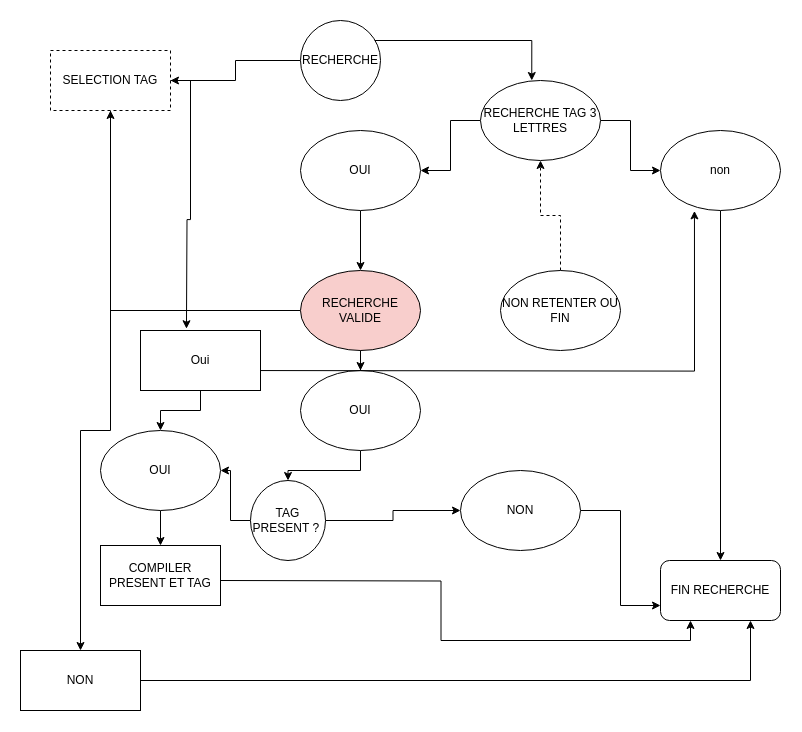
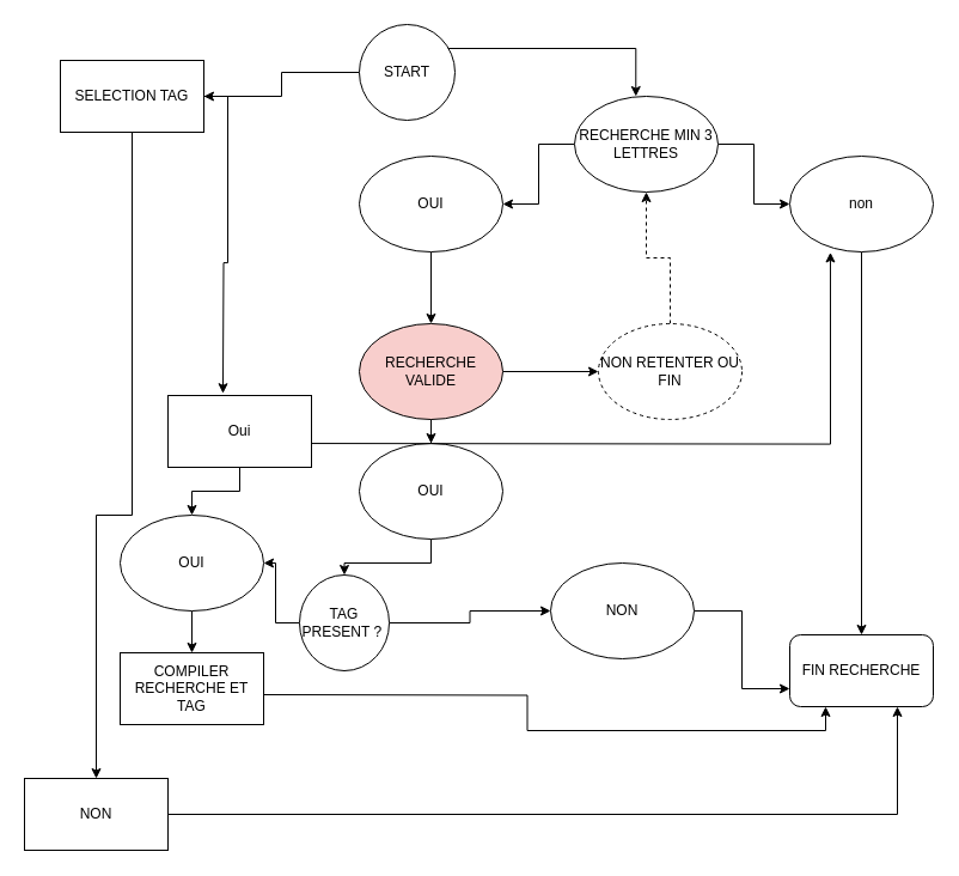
  <mxCell id="0" />
  <mxCell id="1" parent="0" />
  <mxCell id="2" value="" style="edgeStyle=orthogonalEdgeStyle;rounded=0;orthogonalLoop=1;jettySize=auto;html=1;" parent="1" source="4" target="6" edge="1"><mxGeometry relative="1" as="geometry" /></mxCell>
  <mxCell id="3" value="" style="edgeStyle=orthogonalEdgeStyle;rounded=0;orthogonalLoop=1;jettySize=auto;html=1;" parent="1" edge="1"><mxGeometry relative="1" as="geometry"><mxPoint x="370" y="40" as="sourcePoint" /><mxPoint x="531.27" y="80" as="targetPoint" /><Array as="points"><mxPoint x="532.27" y="40" /></Array></mxGeometry></mxCell>
- <mxCell id="4" value="RECHERCHE" style="ellipse;whiteSpace=wrap;html=1;aspect=fixed;" parent="1" vertex="1"><mxGeometry x="300" width="80" height="80" as="geometry" y="20" /></mxCell>
+ <mxCell id="4" value="START" style="ellipse;whiteSpace=wrap;html=1;aspect=fixed;" parent="1" vertex="1"><mxGeometry x="300" width="80" height="80" as="geometry" y="20" /></mxCell>
  <mxCell id="5" value="" style="edgeStyle=orthogonalEdgeStyle;rounded=0;orthogonalLoop=1;jettySize=auto;html=1;" parent="1" source="6" target="31" edge="1"><mxGeometry relative="1" as="geometry"><Array as="points"><mxPoint x="110" y="430" /><mxPoint x="80" y="430" /></Array></mxGeometry></mxCell>
- <mxCell id="6" value="SELECTION TAG" style="rounded=0;whiteSpace=wrap;html=1;dashed=1;" parent="1" vertex="1"><mxGeometry x="50" y="50" width="120" height="60" as="geometry" /></mxCell>
+ <mxCell id="6" value="SELECTION TAG" style="rounded=0;whiteSpace=wrap;html=1;" parent="1" vertex="1"><mxGeometry x="50" y="50" width="120" height="60" as="geometry" /></mxCell>
  <mxCell id="7" value="" style="edgeStyle=orthogonalEdgeStyle;rounded=0;orthogonalLoop=1;jettySize=auto;html=1;" parent="1" source="9" target="11" edge="1"><mxGeometry relative="1" as="geometry" /></mxCell>
  <mxCell id="8" value="" style="edgeStyle=orthogonalEdgeStyle;rounded=0;orthogonalLoop=1;jettySize=auto;html=1;" parent="1" source="9" target="13" edge="1"><mxGeometry relative="1" as="geometry" /></mxCell>
- <mxCell id="9" value="RECHERCHE TAG 3 LETTRES" style="ellipse;whiteSpace=wrap;html=1;" parent="1" vertex="1"><mxGeometry x="480" y="80" width="120" height="80" as="geometry" /></mxCell>
+ <mxCell id="9" value="RECHERCHE MIN 3 LETTRES" style="ellipse;whiteSpace=wrap;html=1;" parent="1" vertex="1"><mxGeometry x="480" y="80" width="120" height="80" as="geometry" /></mxCell>
  <mxCell id="10" value="" style="edgeStyle=orthogonalEdgeStyle;rounded=0;orthogonalLoop=1;jettySize=auto;html=1;" parent="1" source="11" target="14" edge="1"><mxGeometry relative="1" as="geometry" /></mxCell>
  <mxCell id="11" value="non" style="ellipse;whiteSpace=wrap;html=1;" parent="1" vertex="1"><mxGeometry x="660" y="130" width="120" height="80" as="geometry" /></mxCell>
  <mxCell id="12" value="" style="edgeStyle=orthogonalEdgeStyle;rounded=0;orthogonalLoop=1;jettySize=auto;html=1;" parent="1" source="13" target="17" edge="1"><mxGeometry relative="1" as="geometry" /></mxCell>
  <mxCell id="13" value="OUI" style="ellipse;whiteSpace=wrap;html=1;" parent="1" vertex="1"><mxGeometry x="300" y="130" width="120" height="80" as="geometry" /></mxCell>
- <mxCell id="14" value="FIN RECHERCHE" style="rounded=1;whiteSpace=wrap;html=1;" parent="1" vertex="1"><mxGeometry x="660" y="560" width="120" height="60" as="geometry" /></mxCell>
+ <mxCell id="14" value="FIN RECHERCHE" style="rounded=1;whiteSpace=wrap;html=1;" parent="1" vertex="1"><mxGeometry x="660" y="530" width="120" height="60" as="geometry" /></mxCell>
  <mxCell id="15" value="" style="edgeStyle=orthogonalEdgeStyle;rounded=0;orthogonalLoop=1;jettySize=auto;html=1;" parent="1" source="17" target="19" edge="1"><mxGeometry relative="1" as="geometry" /></mxCell>
- <mxCell id="16" value="" style="edgeStyle=orthogonalEdgeStyle;rounded=0;orthogonalLoop=1;jettySize=auto;html=1;" parent="1" source="17" target="6" edge="1"><mxGeometry relative="1" as="geometry" /></mxCell>
+ <mxCell id="16" value="" style="edgeStyle=orthogonalEdgeStyle;rounded=0;orthogonalLoop=1;jettySize=auto;html=1;" parent="1" source="17" target="21" edge="1"><mxGeometry relative="1" as="geometry" /></mxCell>
  <mxCell id="17" value="RECHERCHE VALIDE" style="ellipse;whiteSpace=wrap;html=1;fillColor=#f8cecc;" parent="1" vertex="1"><mxGeometry x="300" y="270" width="120" height="80" as="geometry" /></mxCell>
  <mxCell id="18" value="" style="edgeStyle=orthogonalEdgeStyle;rounded=0;orthogonalLoop=1;jettySize=auto;html=1;" parent="1" source="19" target="24" edge="1"><mxGeometry relative="1" as="geometry" /></mxCell>
  <mxCell id="19" value="OUI" style="ellipse;whiteSpace=wrap;html=1;" parent="1" vertex="1"><mxGeometry x="300" y="370" width="120" height="80" as="geometry" /></mxCell>
  <mxCell id="20" value="" style="edgeStyle=orthogonalEdgeStyle;rounded=0;orthogonalLoop=1;jettySize=auto;html=1;dashed=1;" parent="1" source="21" target="9" edge="1"><mxGeometry relative="1" as="geometry" /></mxCell>
- <mxCell id="21" value="NON RETENTER OU FIN" style="ellipse;whiteSpace=wrap;html=1;" parent="1" vertex="1"><mxGeometry x="500" y="270" width="120" height="80" as="geometry" /></mxCell>
+ <mxCell id="21" value="NON RETENTER OU FIN" style="ellipse;whiteSpace=wrap;html=1;dashed=1;" parent="1" vertex="1"><mxGeometry x="500" y="270" width="120" height="80" as="geometry" /></mxCell>
  <mxCell id="22" value="" style="edgeStyle=orthogonalEdgeStyle;rounded=0;orthogonalLoop=1;jettySize=auto;html=1;" parent="1" source="24" target="26" edge="1"><mxGeometry relative="1" as="geometry" /></mxCell>
  <mxCell id="23" value="" style="edgeStyle=orthogonalEdgeStyle;rounded=0;orthogonalLoop=1;jettySize=auto;html=1;" parent="1" source="24" target="28" edge="1"><mxGeometry relative="1" as="geometry" /></mxCell>
  <mxCell id="24" value="TAG PRESENT ?&amp;nbsp;" style="ellipse;whiteSpace=wrap;html=1;" parent="1" vertex="1"><mxGeometry x="250" y="480" width="75" height="80" as="geometry" /></mxCell>
  <mxCell id="25" value="" style="edgeStyle=orthogonalEdgeStyle;rounded=0;orthogonalLoop=1;jettySize=auto;html=1;" edge="1" parent="1" source="26" target="36"><mxGeometry relative="1" as="geometry" /></mxCell>
  <mxCell id="26" value="OUI" style="ellipse;whiteSpace=wrap;html=1;" parent="1" vertex="1"><mxGeometry x="100" y="430" width="120" height="80" as="geometry" /></mxCell>
  <mxCell id="27" style="edgeStyle=orthogonalEdgeStyle;rounded=0;orthogonalLoop=1;jettySize=auto;html=1;entryX=0;entryY=0.75;entryDx=0;entryDy=0;" parent="1" source="28" target="14" edge="1"><mxGeometry relative="1" as="geometry" /></mxCell>
  <mxCell id="28" value="NON" style="ellipse;whiteSpace=wrap;html=1;" parent="1" vertex="1"><mxGeometry x="460" y="470" width="120" height="80" as="geometry" /></mxCell>
  <mxCell id="29" style="edgeStyle=orthogonalEdgeStyle;rounded=0;orthogonalLoop=1;jettySize=auto;html=1;exitX=1;exitY=0.5;exitDx=0;exitDy=0;entryX=0.25;entryY=1;entryDx=0;entryDy=0;" parent="1" target="14" edge="1"><mxGeometry relative="1" as="geometry"><mxPoint x="220" y="580" as="sourcePoint" /></mxGeometry></mxCell>
  <mxCell id="30" style="edgeStyle=orthogonalEdgeStyle;rounded=0;orthogonalLoop=1;jettySize=auto;html=1;entryX=0.75;entryY=1;entryDx=0;entryDy=0;" parent="1" source="31" target="14" edge="1"><mxGeometry relative="1" as="geometry" /></mxCell>
  <mxCell id="31" value="NON" style="rounded=0;whiteSpace=wrap;html=1;" parent="1" vertex="1"><mxGeometry y="650" width="120" height="60" as="geometry" x="20" /></mxCell>
  <mxCell id="32" style="edgeStyle=orthogonalEdgeStyle;rounded=0;orthogonalLoop=1;jettySize=auto;html=1;" parent="1" source="35" target="26" edge="1"><mxGeometry relative="1" as="geometry"><mxPoint x="200" y="410" as="sourcePoint" /></mxGeometry></mxCell>
  <mxCell id="33" style="edgeStyle=orthogonalEdgeStyle;rounded=0;orthogonalLoop=1;jettySize=auto;html=1;entryX=0.283;entryY=1.005;entryDx=0;entryDy=0;entryPerimeter=0;" parent="1" target="11" edge="1"><mxGeometry relative="1" as="geometry"><mxPoint x="260" y="370.059" as="sourcePoint" /></mxGeometry></mxCell>
  <mxCell id="34" style="edgeStyle=orthogonalEdgeStyle;rounded=0;orthogonalLoop=1;jettySize=auto;html=1;entryX=0.383;entryY=-0.022;entryDx=0;entryDy=0;entryPerimeter=0;" parent="1" source="6" edge="1"><mxGeometry relative="1" as="geometry"><mxPoint x="185.96" y="328.24" as="targetPoint" /></mxGeometry></mxCell>
  <mxCell id="35" value="Oui" style="rounded=0;whiteSpace=wrap;html=1;" vertex="1" parent="1"><mxGeometry x="140" y="330" width="120" height="60" as="geometry" /></mxCell>
- <mxCell id="36" value="COMPILER PRESENT ET TAG" style="whiteSpace=wrap;html=1;" vertex="1" parent="1"><mxGeometry x="100" y="545" width="120" height="60" as="geometry" /></mxCell>
+ <mxCell id="36" value="COMPILER RECHERCHE ET TAG" style="whiteSpace=wrap;html=1;" vertex="1" parent="1"><mxGeometry x="100" y="545" width="120" height="60" as="geometry" /></mxCell>
